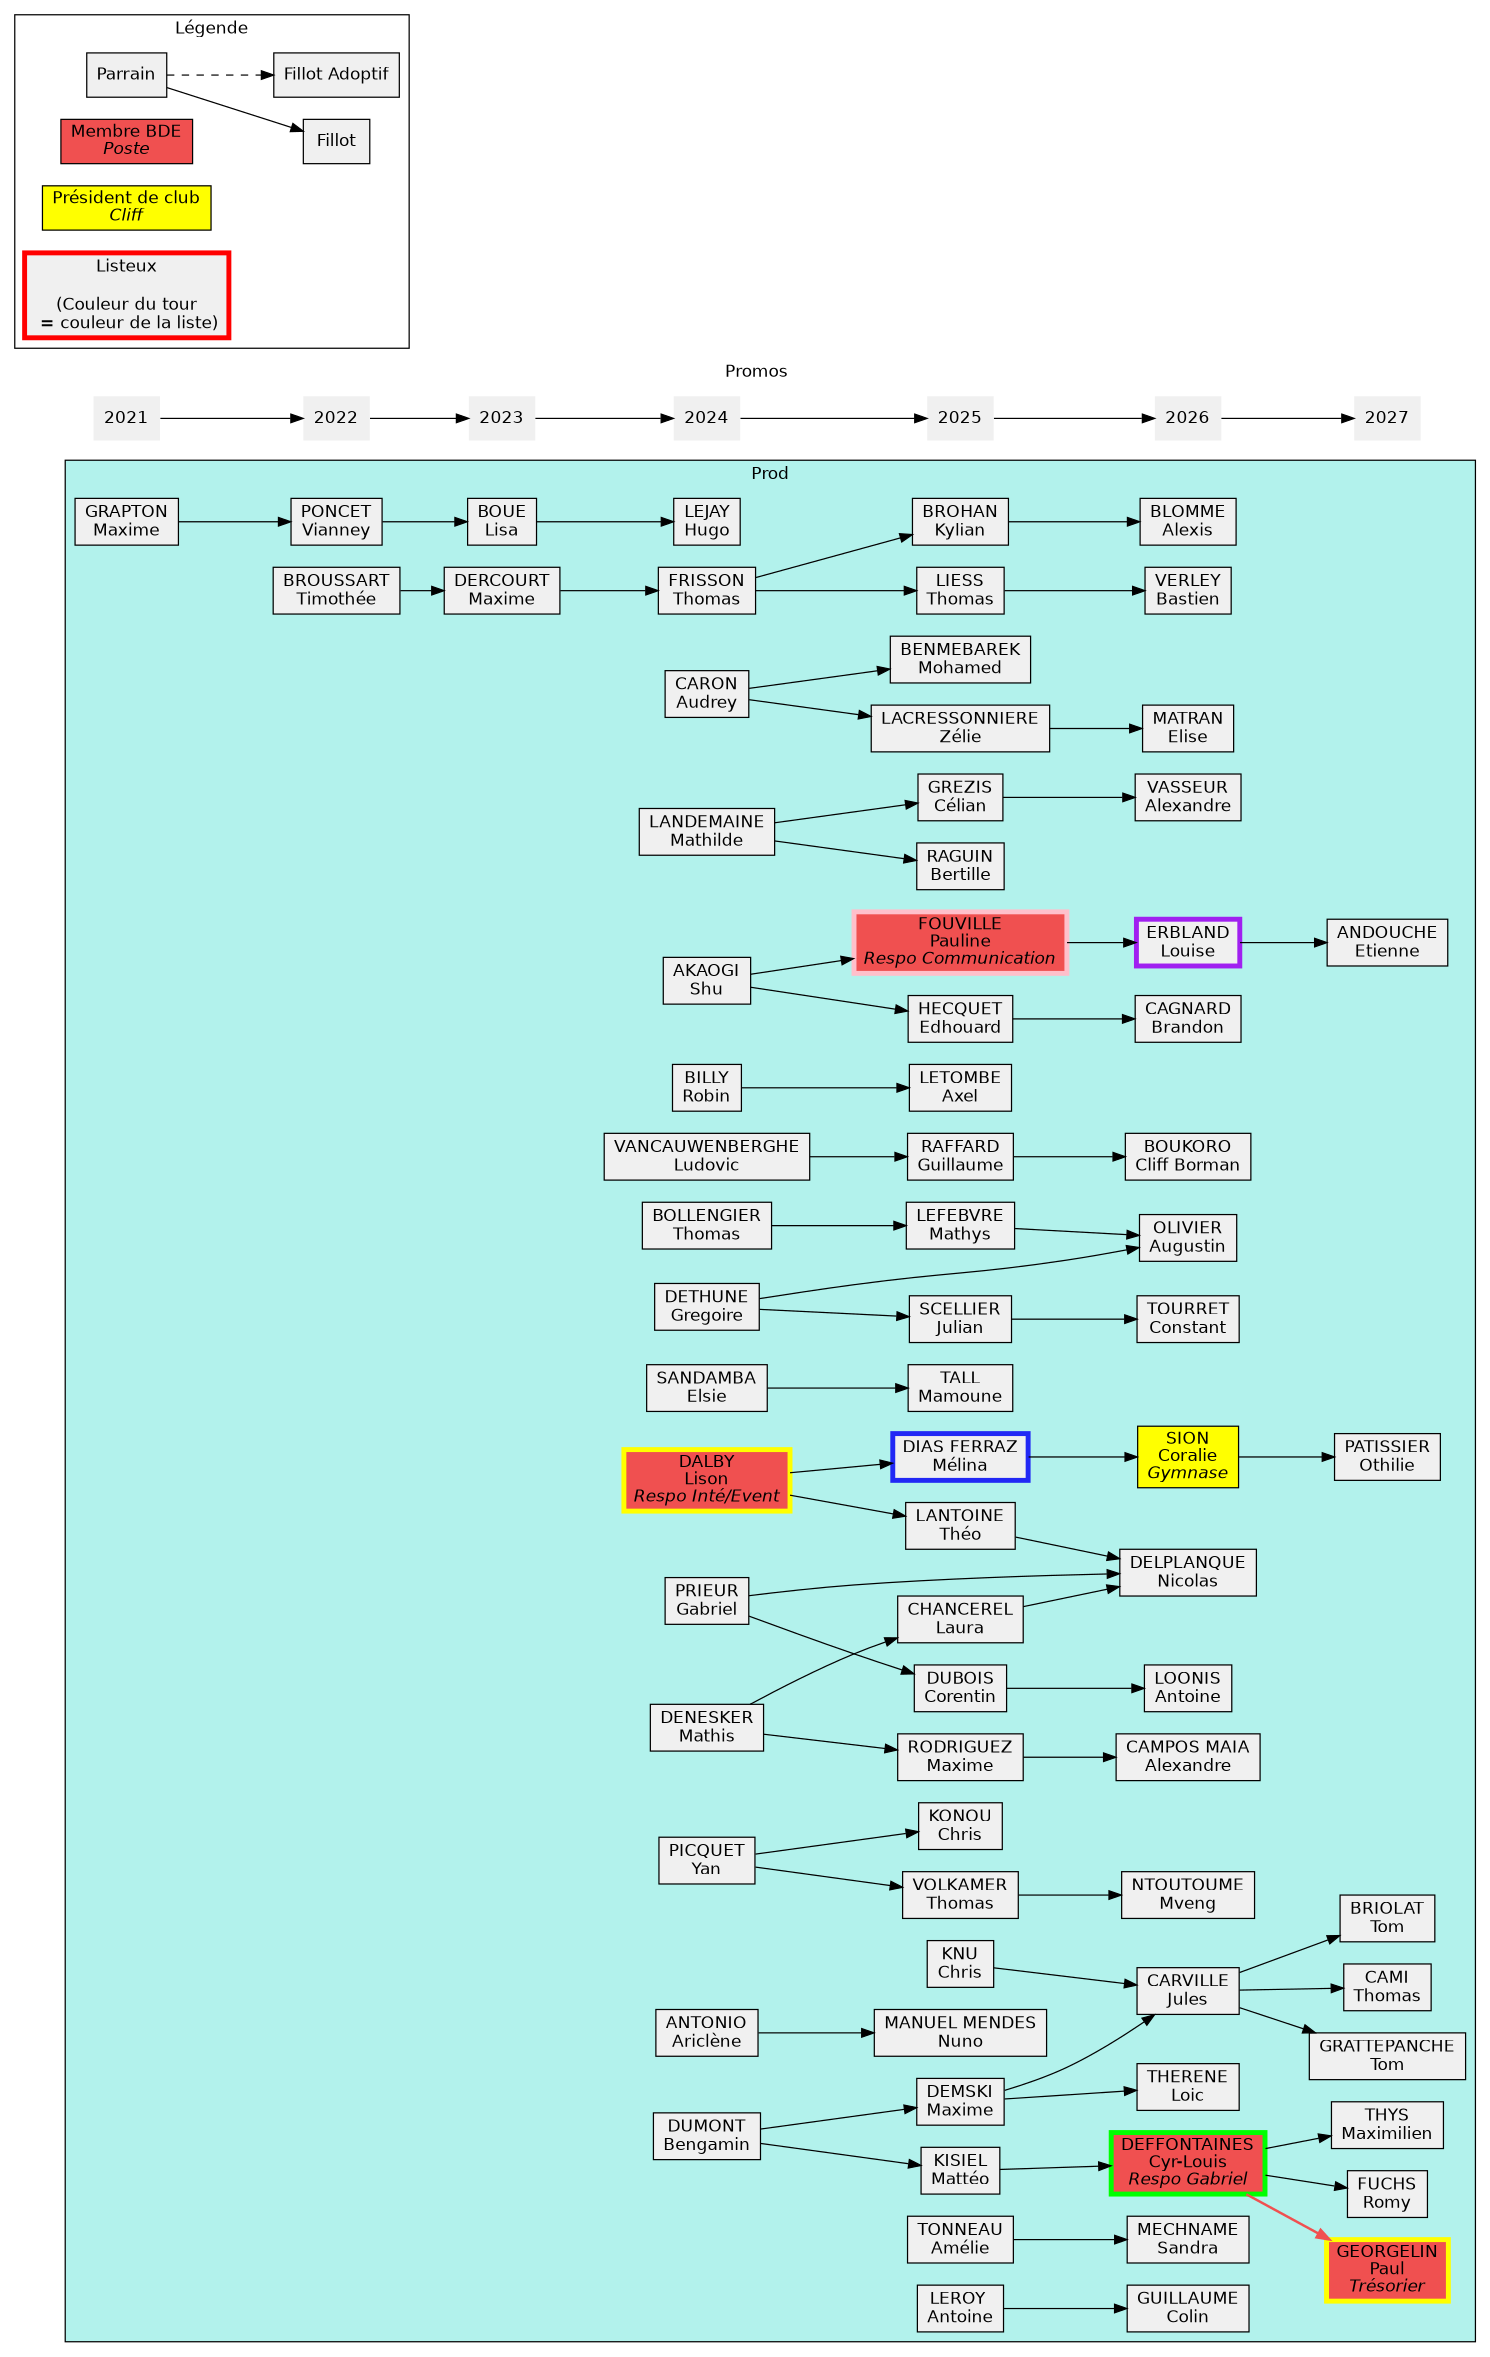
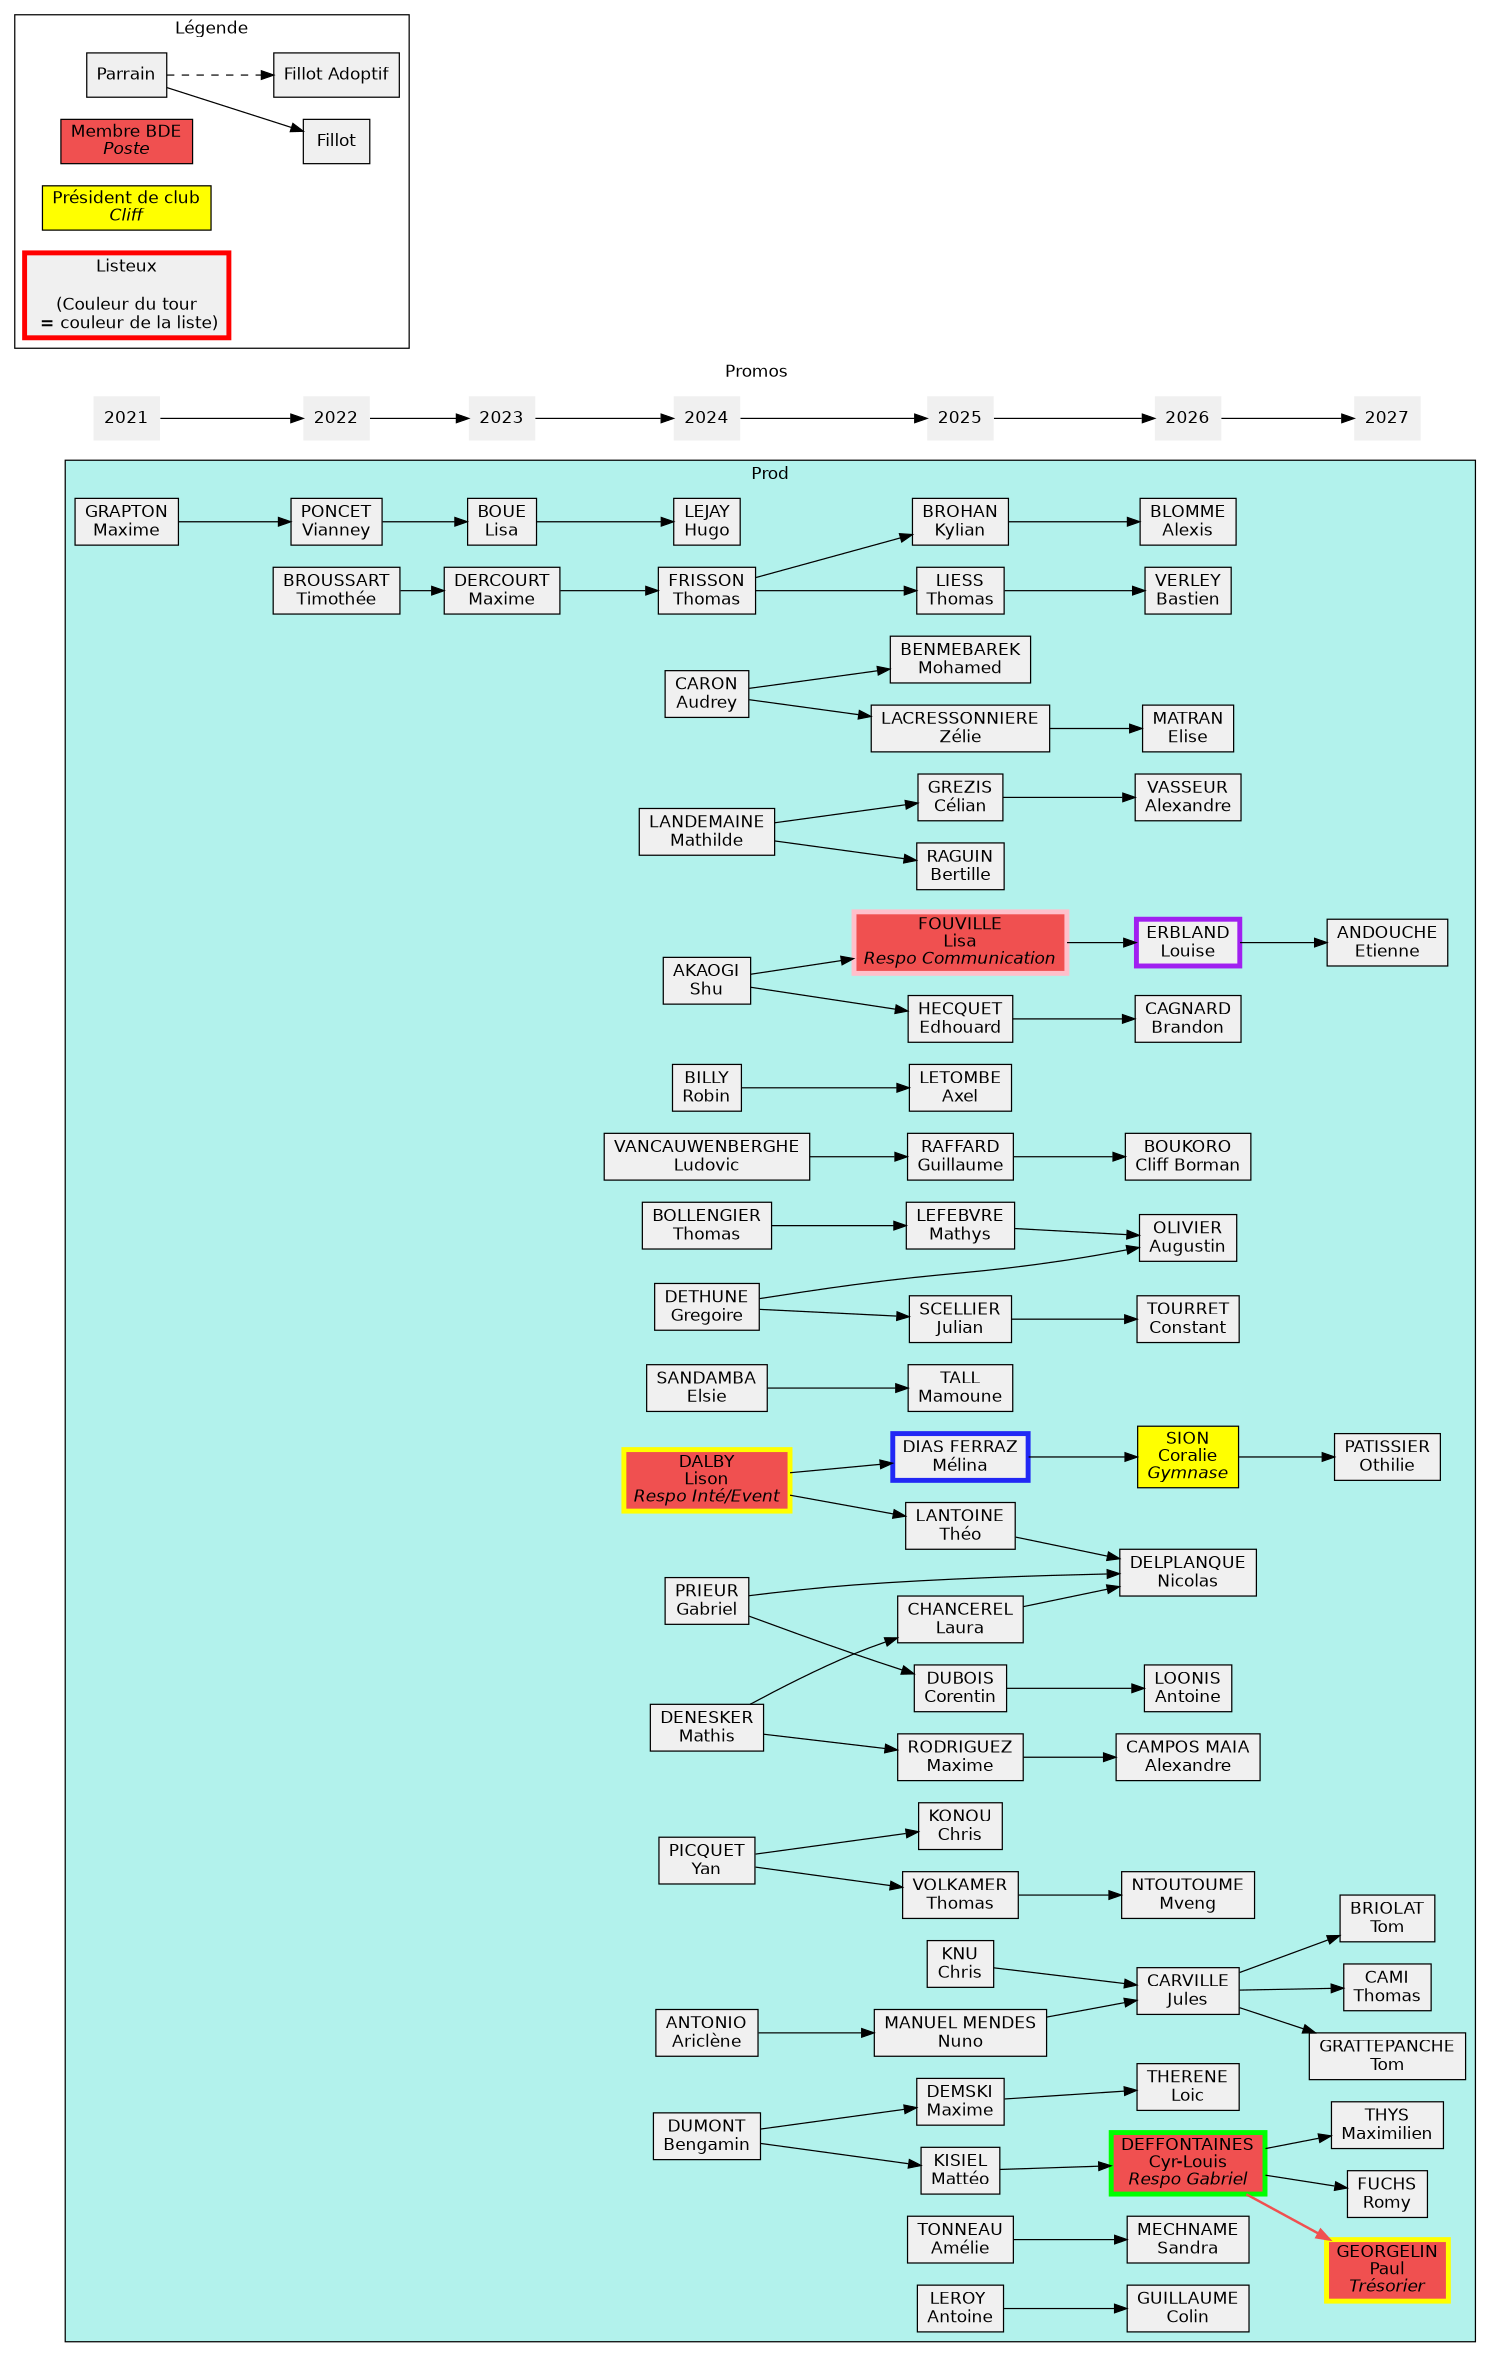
  digraph {
    fontname="DejaVu Sans"
    rankdir=LR
    style=filled
    node [fillcolor="#f0f0f0" fontname="DejaVu Sans" shape=box style=filled]
    edge [fontname="DejaVu Sans"]
    n1 [label="GRAPTON\nMaxime"]
    n2 [label="PONCET\nVianney"]
    n3 [label="BROUSSART\nTimothée"]
    n4 [label="BOUE\nLisa"]
    n5 [label="DERCOURT\nMaxime"]
    n6 [label="LEJAY\nHugo"]
    n7 [label="FRISSON\nThomas"]
    n8 [label="CARON\nAudrey"]
    n9 [color=yellow fillcolor="#f05050" label=<DALBY<BR/>Lison<BR/><I>Respo Inté/Event</I>> penwidth=4]
    n10 [label="LANDEMAINE\nMathilde"]
    n11 [label="BOLLENGIER\nThomas"]
    n12 [label="BILLY\nRobin"]
    n13 [label="ANTONIO\nAriclène"]
    n14 [label="AKAOGI\nShu"]
    n15 [label="VANCAUWENBERGHE\nLudovic"]
    n16 [label="SANDAMBA\nElsie"]
    n17 [label="PRIEUR\nGabriel"]
    n18 [label="PICQUET\nYan"]
    n19 [label="DUMONT\nBengamin"]
    n20 [label="DETHUNE\nGregoire"]
    n21 [label="DENESKER\nMathis"]
    n22 [label="RAFFARD\nGuillaume"]
    n23 [label="HECQUET\nEdhouard"]
    n24 [label="RODRIGUEZ\nMaxime"]
    n25 [label="MANUEL MENDES\nNuno"]
    n26 [label="KNU\nChris"]
    n27 [label="KISIEL\nMattéo"]
    n28 [label="DUBOIS\nCorentin"]
    n29 [label="TONNEAU\nAmélie"]
    n30 [label="DEMSKI\nMaxime"]
    n31 [label="SCELLIER\nJulian"]
    n32 [label="GREZIS\nCélian"]
    n33 [label="VOLKAMER\nThomas"]
    n34 [label="CHANCEREL\nLaura"]
    n35 [label="LANTOINE\nThéo"]
    n36 [label="LEFEBVRE\nMathys"]
    n37 [label="LEROY \nAntoine"]
    n38 [color="#2128f5" label="DIAS FERRAZ\nMélina" penwidth=4]
    n39 [label="LIESS\nThomas"]
    n40 [label="BROHAN\nKylian"]
    n41 [label="LACRESSONNIERE\nZélie"]
-   n42 [color=pink fillcolor="#f05050" label=<FOUVILLE<BR/>Pauline<BR/><I>Respo Communication</I>> penwidth=4]
+   n42 [color=pink fillcolor="#f05050" label=<FOUVILLE<BR/>Lisa<BR/><I>Respo Communication</I>> penwidth=4]
    n43 [label="RAGUIN\nBertille"]
    n44 [label="BENMEBAREK\nMohamed"]
    n45 [label="LETOMBE\nAxel"]
    n46 [label="TALL\nMamoune"]
    n47 [label="KONOU\nChris"]
    n48 [label="OLIVIER\nAugustin"]
    n49 [label="DELPLANQUE\nNicolas"]
    n50 [label="BOUKORO\nCliff Borman"]
    n51 [label="CAGNARD\nBrandon"]
    n52 [label="CAMPOS MAIA\nAlexandre"]
    n53 [label="CARVILLE\nJules"]
    n54 [color=green fillcolor="#f05050" label=<DEFFONTAINES<BR/>Cyr-Louis<BR/><I>Respo Gabriel</I>> penwidth=4]
    n55 [color=purple label="ERBLAND\nLouise" penwidth=4]
    n56 [label="LOONIS\nAntoine"]
    n57 [label="MATRAN\nElise"]
    n58 [label="MECHNAME\nSandra"]
    n59 [fillcolor=yellow label=<SION<BR/>Coralie<BR/><I>Gymnase</I>>]
    n60 [label="THERENE\nLoic"]
    n61 [label="TOURRET\nConstant"]
    n62 [label="VASSEUR\nAlexandre"]
    n63 [label="VERLEY\nBastien"]
    n64 [label="BLOMME\nAlexis"]
    n65 [label="NTOUTOUME\nMveng"]
    n66 [label="GUILLAUME\nColin"]
    n67 [label="PATISSIER\nOthilie"]
    n68 [label="FUCHS\nRomy"]
    n69 [label="ANDOUCHE\nEtienne"]
    n70 [label="CAMI\nThomas"]
    n71 [label="THYS\nMaximilien"]
    n72 [color=yellow fillcolor="#f05050" label=<GEORGELIN<BR/>Paul<BR/><I>Trésorier</I>> penwidth=4]
    n73 [label="BRIOLAT\nTom"]
    n74 [label="GRATTEPANCHE\nTom"]
    2021 [shape=none]
    2022 [shape=none]
    2023 [shape=none]
    2024 [shape=none]
    2025 [shape=none]
    2026 [shape=none]
    2027 [shape=none]
    n82 [label=Parrain]
    n83 [label=Fillot]
    n84 [label="Fillot Adoptif"]
    n85 [fillcolor="#f05050" label=<Membre BDE<BR/><I>Poste</I>>]
    n86 [fillcolor=yellow label=<Président de club<BR/><I>Cliff</I>>]
    n87 [color=red label="Listeux\n\n(Couleur du tour\n = couleur de la liste)" penwidth=4]
    subgraph cluster_1 {
      fillcolor="#B2F2EC"
      label=Prod
      subgraph sub_2 {
        fillcolor="#B2F2EC"
        label=Prod
        rank=same
        n1
      }
      subgraph sub_3 {
        fillcolor="#B2F2EC"
        label=Prod
        rank=same
        n2
        n3
      }
      subgraph sub_4 {
        fillcolor="#B2F2EC"
        label=Prod
        rank=same
        n4
        n5
      }
      subgraph sub_5 {
        fillcolor="#B2F2EC"
        label=Prod
        rank=same
        n6
        n7
        n8
        n9
        n10
        n11
        n12
        n13
        n14
        n15
        n16
        n17
        n18
        n19
        n20
        n21
      }
      subgraph sub_6 {
        fillcolor="#B2F2EC"
        label=Prod
        rank=same
        n22
        n23
        n24
        n25
        n26
        n27
        n28
        n29
        n30
        n31
        n32
        n33
        n34
        n35
        n36
        n37
        n38
        n39
        n40
        n41
        n42
        n43
        n44
        n45
        n46
        n47
      }
      subgraph sub_7 {
        fillcolor="#B2F2EC"
        label=Prod
        rank=same
        n48
        n49
        n50
        n51
        n52
        n53
        n54
        n55
        n56
        n57
        n58
        n59
        n60
        n61
        n62
        n63
        n64
        n65
        n66
      }
      subgraph sub_8 {
        fillcolor="#B2F2EC"
        label=Prod
        rank=same
        n67
        n68
        n69
        n70
        n71
        n72
        n73
        n74
      }
    }
    subgraph cluster_9 {
      color=none
      label=Promos
      penwidth=0
      2021
      2022
      2023
      2024
      2025
      2026
      2027
    }
    subgraph cluster_10 {
      fillcolor=none
      label="Légende"
      n82
      n83
      n84
      n85
      n86
      n87
    }
    n1 -> n2
    n2 -> n4
    n3 -> n5
    n4 -> n6
    n5 -> n7
    n7 -> n39
    n7 -> n40
    n8 -> n41
    n8 -> n44
    n9 -> n35
    n9 -> n38
    n10 -> n32
    n10 -> n43
    n11 -> n36
    n12 -> n45
    n13 -> n25
    n14 -> n23
    n14 -> n42
    n15 -> n22
    n16 -> n46
    n17 -> n28
    n17 -> n49
    n18 -> n33
    n18 -> n47
    n19 -> n27
    n19 -> n30
    n20 -> n31
    n20 -> n48
    n21 -> n24
    n21 -> n34
    n22 -> n50
    n23 -> n51
    n24 -> n52
-   n30 -> n53
+   n25 -> n53
    n26 -> n53
    n27 -> n54
    n28 -> n56
    n29 -> n58
    n30 -> n60
    n31 -> n61
    n32 -> n62
    n33 -> n65
    n34 -> n49
    n35 -> n49
    n36 -> n48
    n37 -> n66
    n38 -> n59
    n39 -> n63
    n40 -> n64
    n41 -> n57
    n42 -> n55
    n53 -> n70
    n53 -> n73
    n53 -> n74
    n54 -> n68
    n54 -> n71
    n54 -> n72 [color="#f05050" penwidth=2]
    n55 -> n69
    n59 -> n67
    2021 -> 2022
    2022 -> 2023
    2023 -> 2024
    2024 -> 2025
    2025 -> 2026
    2026 -> 2027
    n82 -> n83
    n82 -> n84 [style=dashed]
  }
